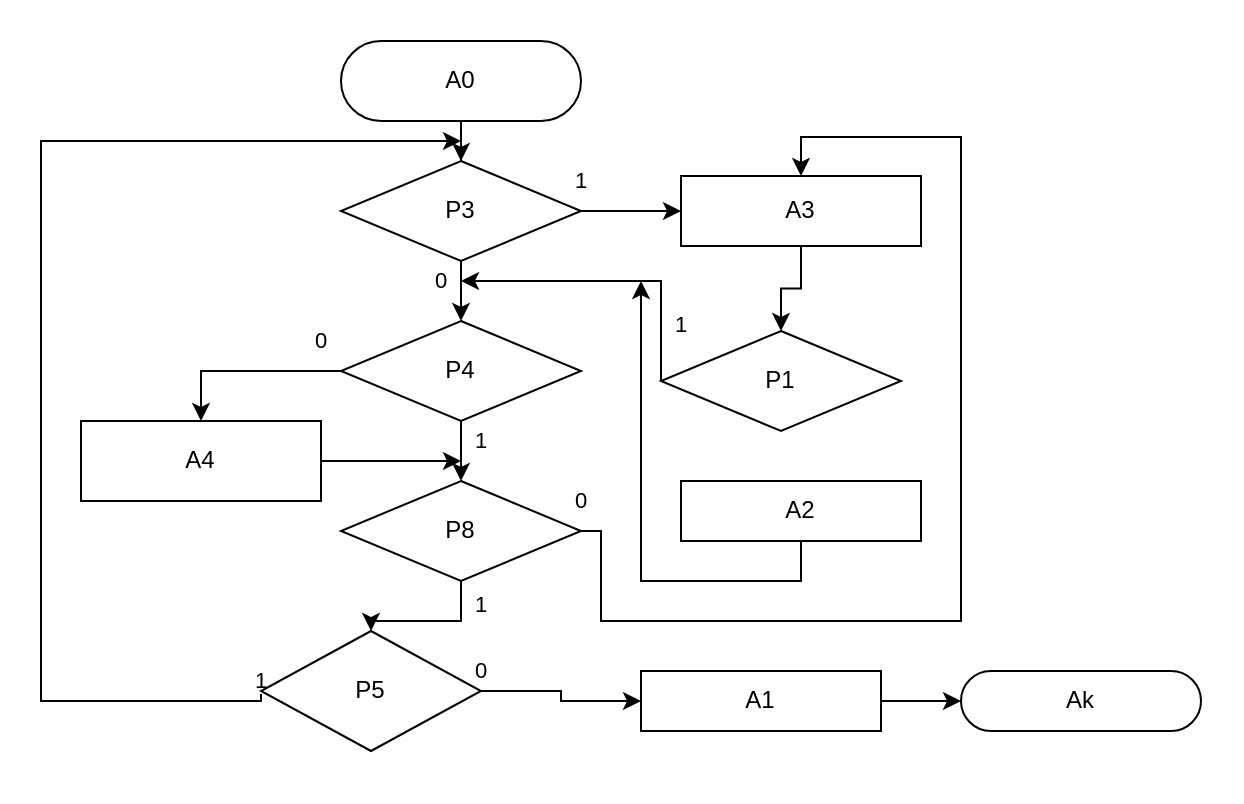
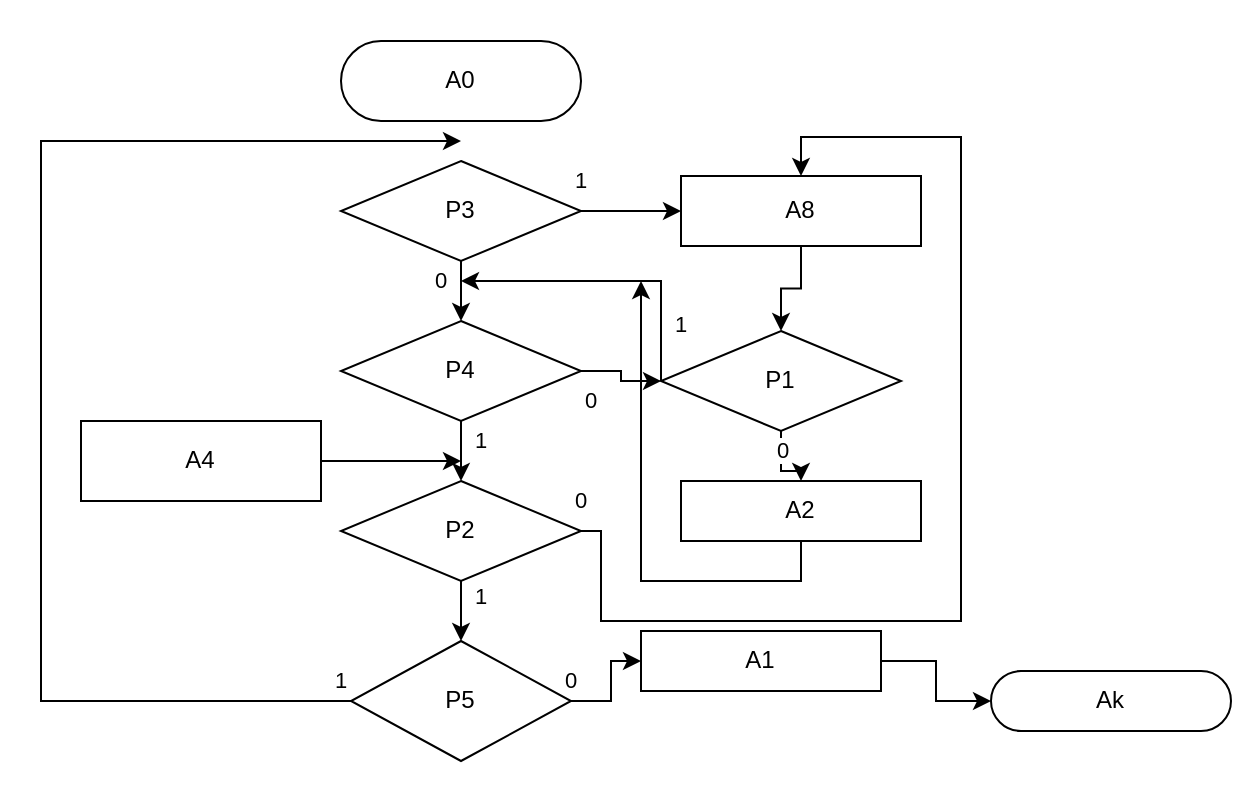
  <mxCell id="0" />
  <mxCell id="1" parent="0" />
- <mxCell id="2" value="" style="edgeStyle=orthogonalEdgeStyle;rounded=0;orthogonalLoop=1;jettySize=auto;html=1;" edge="1" parent="1" source="3" target="6"><mxGeometry relative="1" as="geometry" /></mxCell>
  <mxCell id="3" value="A0" style="rounded=1;whiteSpace=wrap;html=1;arcSize=50;" vertex="1" parent="1"><mxGeometry x="170" y="20" width="120" height="40" as="geometry" /></mxCell>
  <mxCell id="4" value="1" style="edgeStyle=orthogonalEdgeStyle;rounded=0;orthogonalLoop=1;jettySize=auto;html=1;exitX=1;exitY=0.5;exitDx=0;exitDy=0;" edge="1" parent="1" source="6" target="8"><mxGeometry x="-1" y="15" relative="1" as="geometry"><mxPoint x="300" y="105" as="sourcePoint" /><mxPoint as="offset" /></mxGeometry></mxCell>
  <mxCell id="5" value="0" style="edgeStyle=orthogonalEdgeStyle;rounded=0;orthogonalLoop=1;jettySize=auto;html=1;" edge="1" parent="1" source="6" target="11"><mxGeometry x="0.2" y="-10" relative="1" as="geometry"><mxPoint as="offset" /></mxGeometry></mxCell>
  <mxCell id="6" value="P3" style="rhombus;whiteSpace=wrap;html=1;" vertex="1" parent="1"><mxGeometry x="170" y="80" width="120" height="50" as="geometry" /></mxCell>
  <mxCell id="7" value="" style="edgeStyle=orthogonalEdgeStyle;rounded=0;orthogonalLoop=1;jettySize=auto;html=1;" edge="1" parent="1" source="8" target="14"><mxGeometry relative="1" as="geometry" /></mxCell>
- <mxCell id="8" value="A3" style="whiteSpace=wrap;html=1;" vertex="1" parent="1"><mxGeometry x="340" y="87.5" width="120" height="35" as="geometry" /></mxCell>
+ <mxCell id="8" value="A8" style="whiteSpace=wrap;html=1;" vertex="1" parent="1"><mxGeometry x="340" y="87.5" width="120" height="35" as="geometry" /></mxCell>
  <mxCell id="9" value="1" style="edgeStyle=orthogonalEdgeStyle;rounded=0;orthogonalLoop=1;jettySize=auto;html=1;" edge="1" parent="1" source="11" target="18"><mxGeometry x="0.2" y="10" relative="1" as="geometry"><mxPoint as="offset" /></mxGeometry></mxCell>
- <mxCell id="10" value="0" style="edgeStyle=orthogonalEdgeStyle;rounded=0;orthogonalLoop=1;jettySize=auto;html=1;entryX=0.5;entryY=0;entryDx=0;entryDy=0;" edge="1" parent="1" source="11" target="21"><mxGeometry x="-0.789" y="-15" relative="1" as="geometry"><mxPoint as="offset" /></mxGeometry></mxCell>
+ <mxCell id="10" value="0" style="edgeStyle=orthogonalEdgeStyle;rounded=0;orthogonalLoop=1;jettySize=auto;html=1;" edge="1" parent="1" source="11" target="14"><mxGeometry x="-0.789" y="-15" relative="1" as="geometry"><mxPoint as="offset" /></mxGeometry></mxCell>
  <mxCell id="11" value="P4" style="rhombus;whiteSpace=wrap;html=1;" vertex="1" parent="1"><mxGeometry x="170" y="160" width="120" height="50" as="geometry" /></mxCell>
  <mxCell id="12" value="1" style="edgeStyle=orthogonalEdgeStyle;rounded=0;orthogonalLoop=1;jettySize=auto;html=1;exitX=0;exitY=0.5;exitDx=0;exitDy=0;" edge="1" parent="1" source="14"><mxGeometry x="-0.63" y="-10" relative="1" as="geometry"><mxPoint x="230" y="140" as="targetPoint" /><Array as="points"><mxPoint x="330" y="185" /><mxPoint x="330" y="140" /></Array><mxPoint as="offset" /></mxGeometry></mxCell>
+ <mxCell id="13" value="0" style="edgeStyle=orthogonalEdgeStyle;rounded=0;orthogonalLoop=1;jettySize=auto;html=1;" edge="1" parent="1" source="14" target="16"><mxGeometry x="0.2" y="10" relative="1" as="geometry"><mxPoint as="offset" /></mxGeometry></mxCell>
  <mxCell id="14" value="P1" style="rhombus;whiteSpace=wrap;html=1;" vertex="1" parent="1"><mxGeometry x="330" y="165" width="120" height="50" as="geometry" /></mxCell>
  <mxCell id="15" value="" style="edgeStyle=orthogonalEdgeStyle;rounded=0;orthogonalLoop=1;jettySize=auto;html=1;exitX=0.5;exitY=1;exitDx=0;exitDy=0;" edge="1" parent="1" source="16"><mxGeometry relative="1" as="geometry"><mxPoint x="320" y="140" as="targetPoint" /></mxGeometry></mxCell>
  <mxCell id="16" value="A2" style="whiteSpace=wrap;html=1;" vertex="1" parent="1"><mxGeometry x="340" y="240" width="120" height="30" as="geometry" /></mxCell>
  <mxCell id="17" value="0" style="edgeStyle=orthogonalEdgeStyle;rounded=0;orthogonalLoop=1;jettySize=auto;html=1;entryX=0.5;entryY=0;entryDx=0;entryDy=0;exitX=1;exitY=0.5;exitDx=0;exitDy=0;" edge="1" parent="1" source="18" target="8"><mxGeometry x="-1" y="15" relative="1" as="geometry"><Array as="points"><mxPoint x="300" y="265" /><mxPoint x="300" y="310" /><mxPoint x="480" y="310" /><mxPoint x="480" y="68" /><mxPoint x="400" y="68" /></Array><mxPoint as="offset" /></mxGeometry></mxCell>
- <mxCell id="18" value="P8" style="rhombus;whiteSpace=wrap;html=1;" vertex="1" parent="1"><mxGeometry x="170" y="240" width="120" height="50" as="geometry" /></mxCell>
+ <mxCell id="18" value="P2" style="rhombus;whiteSpace=wrap;html=1;" vertex="1" parent="1"><mxGeometry x="170" y="240" width="120" height="50" as="geometry" /></mxCell>
  <mxCell id="19" value="" style="edgeStyle=orthogonalEdgeStyle;rounded=0;orthogonalLoop=1;jettySize=auto;html=1;" edge="1" parent="1" source="21"><mxGeometry relative="1" as="geometry"><mxPoint x="230" y="230" as="targetPoint" /></mxGeometry></mxCell>
  <mxCell id="20" value="1" style="edgeStyle=orthogonalEdgeStyle;rounded=0;orthogonalLoop=1;jettySize=auto;html=1;exitX=0.5;exitY=1;exitDx=0;exitDy=0;" edge="1" parent="1" source="18" target="24"><mxGeometry x="-0.667" y="10" relative="1" as="geometry"><mxPoint x="230" y="300" as="sourcePoint" /><mxPoint as="offset" /></mxGeometry></mxCell>
  <mxCell id="21" value="A4" style="whiteSpace=wrap;html=1;" vertex="1" parent="1"><mxGeometry x="40" y="210" width="120" height="40" as="geometry" /></mxCell>
  <mxCell id="22" value="1" style="edgeStyle=orthogonalEdgeStyle;rounded=0;orthogonalLoop=1;jettySize=auto;html=1;exitX=0;exitY=0.5;exitDx=0;exitDy=0;" edge="1" parent="1" source="24"><mxGeometry x="-0.985" y="-10" relative="1" as="geometry"><mxPoint x="230" y="70" as="targetPoint" /><Array as="points"><mxPoint x="20" y="350" /><mxPoint x="20" y="70" /></Array><mxPoint as="offset" /></mxGeometry></mxCell>
  <mxCell id="23" value="0" style="edgeStyle=orthogonalEdgeStyle;rounded=0;orthogonalLoop=1;jettySize=auto;html=1;" edge="1" parent="1" source="24" target="26"><mxGeometry x="-1" y="10" relative="1" as="geometry"><mxPoint as="offset" /></mxGeometry></mxCell>
- <mxCell id="24" value="P5" style="rhombus;whiteSpace=wrap;html=1;" vertex="1" parent="1"><mxGeometry x="130" y="315" width="110" height="60" as="geometry" /></mxCell>
+ <mxCell id="24" value="P5" style="rhombus;whiteSpace=wrap;html=1;" vertex="1" parent="1"><mxGeometry x="175" y="320" width="110" height="60" as="geometry" /></mxCell>
  <mxCell id="25" value="" style="edgeStyle=orthogonalEdgeStyle;rounded=0;orthogonalLoop=1;jettySize=auto;html=1;entryX=0;entryY=0.5;entryDx=0;entryDy=0;entryPerimeter=0;" edge="1" parent="1" source="26" target="27"><mxGeometry relative="1" as="geometry"><mxPoint x="520" y="350" as="targetPoint" /></mxGeometry></mxCell>
- <mxCell id="26" value="A1" style="whiteSpace=wrap;html=1;" vertex="1" parent="1"><mxGeometry x="320" y="335" width="120" height="30" as="geometry" /></mxCell>
- <mxCell id="27" value="Ak" style="rounded=1;whiteSpace=wrap;html=1;arcSize=50;" vertex="1" parent="1"><mxGeometry x="480" y="335" width="120" height="30" as="geometry" /></mxCell>
+ <mxCell id="26" value="A1" style="whiteSpace=wrap;html=1;" vertex="1" parent="1"><mxGeometry x="320" y="315" width="120" height="30" as="geometry" /></mxCell>
+ <mxCell id="27" value="Ak" style="rounded=1;whiteSpace=wrap;html=1;arcSize=50;" vertex="1" parent="1"><mxGeometry x="495" y="335" width="120" height="30" as="geometry" /></mxCell>
